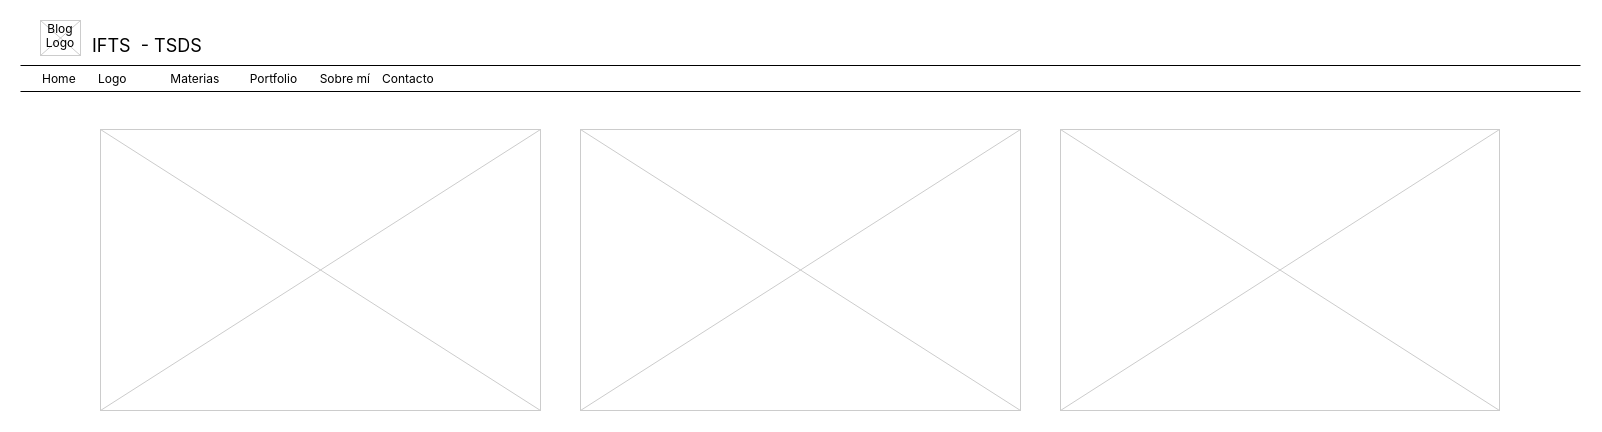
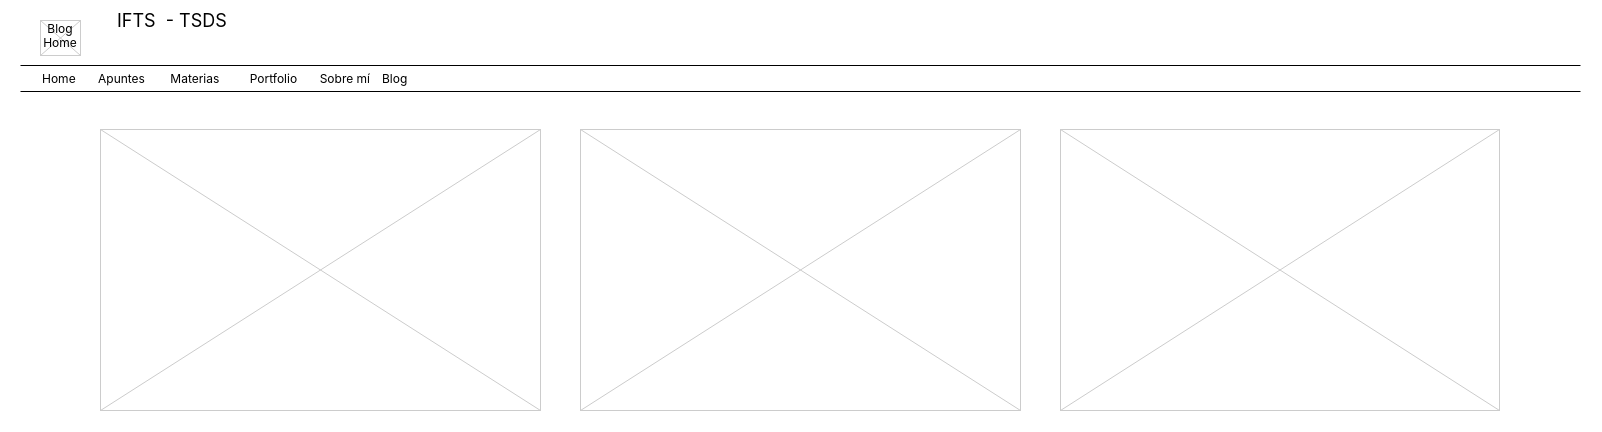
  <mxCell id="0" />
  <mxCell id="1" parent="0" />
- <mxCell id="2" value="IFTS  - TSDS " style="text;spacingTop=-5;fontSize=18;fontStyle=0;fontFamily=Inter;fontSource=https%3A%2F%2Ffonts.googleapis.com%2Fcss%3Ffamily%3DInter;" vertex="1" parent="1"><mxGeometry x="90" y="33" width="230" height="20" as="geometry" /></mxCell>
+ <mxCell id="2" value="IFTS  - TSDS " style="text;spacingTop=-5;fontSize=18;fontStyle=0;fontFamily=Inter;fontSource=https%3A%2F%2Ffonts.googleapis.com%2Fcss%3Ffamily%3DInter;" vertex="1" parent="1"><mxGeometry x="115" y="8" width="230" height="20" as="geometry" /></mxCell>
  <mxCell id="3" value="" style="line;strokeWidth=1" vertex="1" parent="1"><mxGeometry y="60" width="1560" height="10" as="geometry" x="20" /></mxCell>
  <mxCell id="4" value="" style="verticalLabelPosition=bottom;verticalAlign=top;strokeWidth=1;shape=mxgraph.mockup.graphics.iconGrid;strokeColor=#CCCCCC;gridSize=1,1;fontFamily=Inter;fontSource=https%3A%2F%2Ffonts.googleapis.com%2Fcss%3Ffamily%3DInter;" vertex="1" parent="1"><mxGeometry x="40" y="20" width="40" height="35" as="geometry" /></mxCell>
- <mxCell id="5" value="Blog &#10;Logo" style="text;spacingTop=-5;align=center;fontFamily=Inter;fontSource=https%3A%2F%2Ffonts.googleapis.com%2Fcss%3Ffamily%3DInter;" vertex="1" parent="1"><mxGeometry x="40" y="20" width="40" height="40" as="geometry" /></mxCell>
+ <mxCell id="5" value="Blog &#10;Home" style="text;spacingTop=-5;align=center;fontFamily=Inter;fontSource=https%3A%2F%2Ffonts.googleapis.com%2Fcss%3Ffamily%3DInter;" vertex="1" parent="1"><mxGeometry x="40" y="20" width="40" height="40" as="geometry" /></mxCell>
  <mxCell id="6" value="" style="line;strokeWidth=1" vertex="1" parent="1"><mxGeometry y="86" width="1560" height="10" as="geometry" x="20" /></mxCell>
  <mxCell id="7" value="" style="group" vertex="1" connectable="0" parent="1"><mxGeometry x="40" y="70" width="414.003" height="20" as="geometry" /></mxCell>
  <mxCell id="8" value="" style="group;flipH=0;fontFamily=Inter;fontSource=https%3A%2F%2Ffonts.googleapis.com%2Fcss%3Ffamily%3DInter;" vertex="1" connectable="0" parent="7"><mxGeometry width="350" height="20" as="geometry" /></mxCell>
  <mxCell id="9" value="Sobre mí" style="text;spacingTop=-5;fontFamily=Inter;fontSource=https%3A%2F%2Ffonts.googleapis.com%2Fcss%3Ffamily%3DInter;" vertex="1" parent="8"><mxGeometry x="277.667" width="70" height="20" as="geometry" /></mxCell>
  <mxCell id="10" value="Portfolio" style="text;spacingTop=-5;fontFamily=Inter;fontSource=https%3A%2F%2Ffonts.googleapis.com%2Fcss%3Ffamily%3DInter;" vertex="1" parent="8"><mxGeometry x="207.664" width="47.742" height="20" as="geometry" /></mxCell>
  <mxCell id="11" value="" style="group;fontFamily=Inter;fontSource=https%3A%2F%2Ffonts.googleapis.com%2Fcss%3Ffamily%3DInter;" vertex="1" connectable="0" parent="8"><mxGeometry width="198.333" height="20" as="geometry" /></mxCell>
  <mxCell id="12" value="Home" style="text;spacingTop=-5;fontFamily=Inter;fontSource=https%3A%2F%2Ffonts.googleapis.com%2Fcss%3Ffamily%3DInter;" vertex="1" parent="11"><mxGeometry width="35" height="20" as="geometry" /></mxCell>
  <mxCell id="13" value="Materias" style="text;spacingTop=-5;fontFamily=Inter;fontSource=https%3A%2F%2Ffonts.googleapis.com%2Fcss%3Ffamily%3DInter;" vertex="1" parent="11"><mxGeometry x="128.336" width="51.393" height="20" as="geometry" /></mxCell>
- <mxCell id="14" value="Logo" style="text;spacingTop=-5;fontFamily=Inter;fontSource=https%3A%2F%2Ffonts.googleapis.com%2Fcss%3Ffamily%3DInter;" vertex="1" parent="11"><mxGeometry x="56" width="48.054" height="20" as="geometry" /></mxCell>
- <mxCell id="15" value="Contacto" style="text;spacingTop=-5;fontFamily=Inter;fontSource=https%3A%2F%2Ffonts.googleapis.com%2Fcss%3Ffamily%3DInter;" vertex="1" parent="7"><mxGeometry x="340.003" width="74" height="20" as="geometry" /></mxCell>
+ <mxCell id="14" value="Apuntes" style="text;spacingTop=-5;fontFamily=Inter;fontSource=https%3A%2F%2Ffonts.googleapis.com%2Fcss%3Ffamily%3DInter;" vertex="1" parent="11"><mxGeometry x="56" width="48.054" height="20" as="geometry" /></mxCell>
+ <mxCell id="15" value="Blog" style="text;spacingTop=-5;fontFamily=Inter;fontSource=https%3A%2F%2Ffonts.googleapis.com%2Fcss%3Ffamily%3DInter;" vertex="1" parent="7"><mxGeometry x="340.003" width="74" height="20" as="geometry" /></mxCell>
  <mxCell id="16" value="" style="verticalLabelPosition=bottom;verticalAlign=top;strokeWidth=1;shape=mxgraph.mockup.graphics.iconGrid;strokeColor=#CCCCCC;gridSize=1,1;fontSize=18;" vertex="1" parent="1"><mxGeometry x="1060" y="129" width="439" height="281" as="geometry" /></mxCell>
  <mxCell id="17" value="" style="verticalLabelPosition=bottom;verticalAlign=top;strokeWidth=1;shape=mxgraph.mockup.graphics.iconGrid;strokeColor=#CCCCCC;gridSize=1,1;fontSize=18;" vertex="1" parent="1"><mxGeometry x="100" y="129" width="440" height="281" as="geometry" /></mxCell>
  <mxCell id="18" value="" style="verticalLabelPosition=bottom;verticalAlign=top;strokeWidth=1;shape=mxgraph.mockup.graphics.iconGrid;strokeColor=#CCCCCC;gridSize=1,1;fontSize=18;" vertex="1" parent="1"><mxGeometry x="580" y="129" width="440" height="281" as="geometry" /></mxCell>
